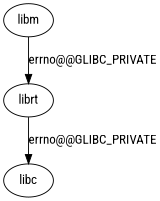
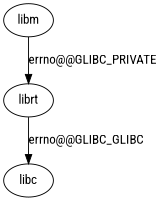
  digraph {
    fontname="Roboto Condensed"
    node [fontname="Roboto Condensed"]
    edge [fontname="Roboto Condensed"]
    librt
    libc
    libm
-   librt -> libc [label="errno@@GLIBC_PRIVATE"]
+   librt -> libc [label="errno@@GLIBC_GLIBC"]
    libm -> librt [label="errno@@GLIBC_PRIVATE"]
  }
